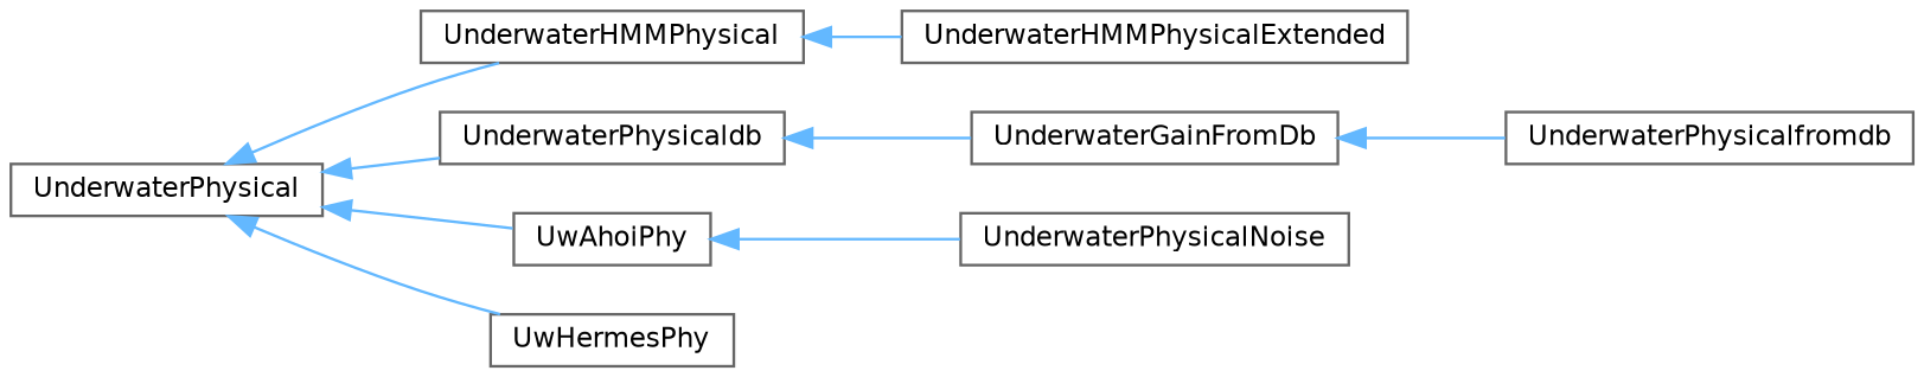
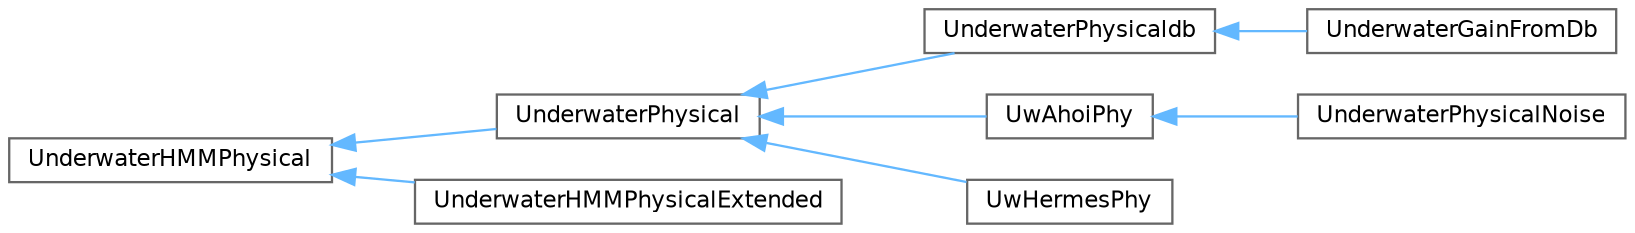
  digraph {
    rankdir=LR
    node [color=grey40 fillcolor=white fontname=Helvetica fontsize=10 shape=box style=filled]
    edge [color=steelblue1 dir=back fontname=Helvetica fontsize=10 labelfontname=Helvetica labelfontsize=10 style=solid]
    n1 [height=0.2 label=UnderwaterPhysical width=0.4]
    n2 [height=0.2 label=UnderwaterHMMPhysical width=0.4]
    n3 [height=0.2 label=UnderwaterPhysicaldb width=0.4]
    n4 [height=0.2 label=UwAhoiPhy width=0.4]
    n5 [height=0.2 label=UwHermesPhy width=0.4]
    n6 [height=0.2 label=UnderwaterGainFromDb width=0.4]
-   n7 [height=0.2 label=UnderwaterPhysicalfromdb width=0.4]
    n8 [height=0.2 label=UnderwaterHMMPhysicalExtended width=0.4]
    n9 [height=0.2 label=UnderwaterPhysicalNoise width=0.4]
-   n1 -> n2
+   n2 -> n1
    n1 -> n3
    n1 -> n4
    n1 -> n5
    n2 -> n8
    n3 -> n6
    n4 -> n9
-   n6 -> n7
  }
